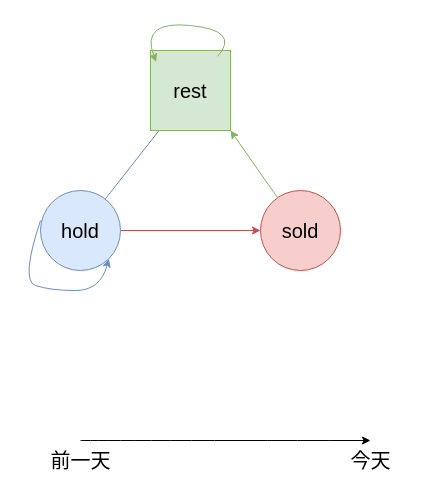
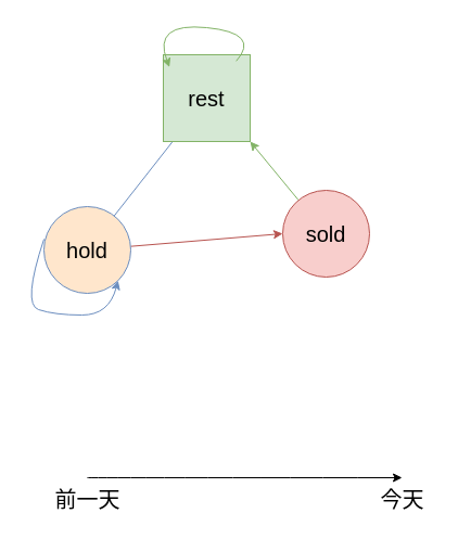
  <mxCell id="0" />
  <mxCell id="1" parent="0" />
  <mxCell id="2" style="edgeStyle=none;rounded=0;orthogonalLoop=1;jettySize=auto;html=1;fontSize=20;fillColor=#dae8fc;strokeColor=#6c8ebf;endArrow=none;" edge="1" parent="1" source="3" target="5"><mxGeometry relative="1" as="geometry" /></mxCell>
  <mxCell id="3" value="&lt;font style=&quot;font-size: 20px&quot;&gt;rest&lt;/font&gt;" style="whiteSpace=wrap;html=1;aspect=fixed;fillColor=#d5e8d4;strokeColor=#82b366;rounded=0;" vertex="1" parent="1"><mxGeometry x="150" y="50" width="80" height="80" as="geometry" /></mxCell>
  <mxCell id="4" style="edgeStyle=none;rounded=0;orthogonalLoop=1;jettySize=auto;html=1;entryX=0;entryY=0.5;entryDx=0;entryDy=0;fontSize=20;fillColor=#f8cecc;strokeColor=#b85450;" edge="1" parent="1" source="5" target="7"><mxGeometry relative="1" as="geometry" /></mxCell>
- <mxCell id="5" value="&lt;font style=&quot;font-size: 20px&quot;&gt;hold&lt;/font&gt;" style="ellipse;whiteSpace=wrap;html=1;aspect=fixed;fillColor=#dae8fc;strokeColor=#6c8ebf;" vertex="1" parent="1"><mxGeometry x="40" y="190" width="80" height="80" as="geometry" /></mxCell>
+ <mxCell id="5" value="&lt;font style=&quot;font-size: 20px&quot;&gt;hold&lt;/font&gt;" style="ellipse;whiteSpace=wrap;html=1;aspect=fixed;fillColor=#ffe6cc;strokeColor=#6c8ebf;" vertex="1" parent="1"><mxGeometry x="40" y="190" width="80" height="80" as="geometry" /></mxCell>
  <mxCell id="6" style="edgeStyle=none;rounded=0;orthogonalLoop=1;jettySize=auto;html=1;entryX=1;entryY=1;entryDx=0;entryDy=0;fontSize=20;fillColor=#d5e8d4;strokeColor=#82b366;" edge="1" parent="1" source="7" target="3"><mxGeometry relative="1" as="geometry" /></mxCell>
- <mxCell id="7" value="&lt;font style=&quot;font-size: 20px&quot;&gt;sold&lt;/font&gt;" style="ellipse;whiteSpace=wrap;html=1;aspect=fixed;fillColor=#f8cecc;strokeColor=#b85450;" vertex="1" parent="1"><mxGeometry x="260" y="190" width="80" height="80" as="geometry" /></mxCell>
+ <mxCell id="7" value="&lt;font style=&quot;font-size: 20px&quot;&gt;sold&lt;/font&gt;" style="ellipse;whiteSpace=wrap;html=1;aspect=fixed;fillColor=#f8cecc;strokeColor=#b85450;" vertex="1" parent="1"><mxGeometry x="260" y="175" width="80" height="80" as="geometry" /></mxCell>
  <mxCell id="8" value="" style="curved=1;endArrow=classic;html=1;rounded=0;fontSize=20;exitX=0.84;exitY=0.073;exitDx=0;exitDy=0;exitPerimeter=0;entryX=0.07;entryY=0.143;entryDx=0;entryDy=0;entryPerimeter=0;fillColor=#d5e8d4;strokeColor=#82b366;" edge="1" parent="1" source="3" target="3"><mxGeometry width="50" height="50" relative="1" as="geometry"><mxPoint x="210" y="40" as="sourcePoint" /><mxPoint x="260" y="-10" as="targetPoint" /><Array as="points"><mxPoint x="240" y="30" /><mxPoint x="140" y="20" /></Array></mxGeometry></mxCell>
  <mxCell id="9" value="" style="endArrow=classic;html=1;rounded=0;fontSize=20;curved=1;" edge="1" parent="1"><mxGeometry width="50" height="50" relative="1" as="geometry"><mxPoint x="80" y="440" as="sourcePoint" /><mxPoint x="370" y="440" as="targetPoint" /></mxGeometry></mxCell>
  <mxCell id="10" value="前一天" style="text;html=1;align=center;verticalAlign=middle;resizable=0;points=[];autosize=1;strokeColor=none;fillColor=none;fontSize=20;" vertex="1" parent="1"><mxGeometry x="40" y="445" width="80" height="30" as="geometry" /></mxCell>
  <mxCell id="11" value="今天" style="text;html=1;align=center;verticalAlign=middle;resizable=0;points=[];autosize=1;strokeColor=none;fillColor=none;fontSize=20;" vertex="1" parent="1"><mxGeometry x="340" y="445" width="60" height="30" as="geometry" /></mxCell>
  <mxCell id="12" value="" style="curved=1;endArrow=classic;html=1;rounded=0;fontSize=20;entryX=1;entryY=1;entryDx=0;entryDy=0;fillColor=#dae8fc;strokeColor=#6c8ebf;" edge="1" parent="1" target="5"><mxGeometry width="50" height="50" relative="1" as="geometry"><mxPoint x="40" y="220" as="sourcePoint" /><mxPoint x="100" y="270" as="targetPoint" /><Array as="points"><mxPoint x="20" y="280" /><mxPoint x="50" y="290" /><mxPoint x="100" y="290" /></Array></mxGeometry></mxCell>
